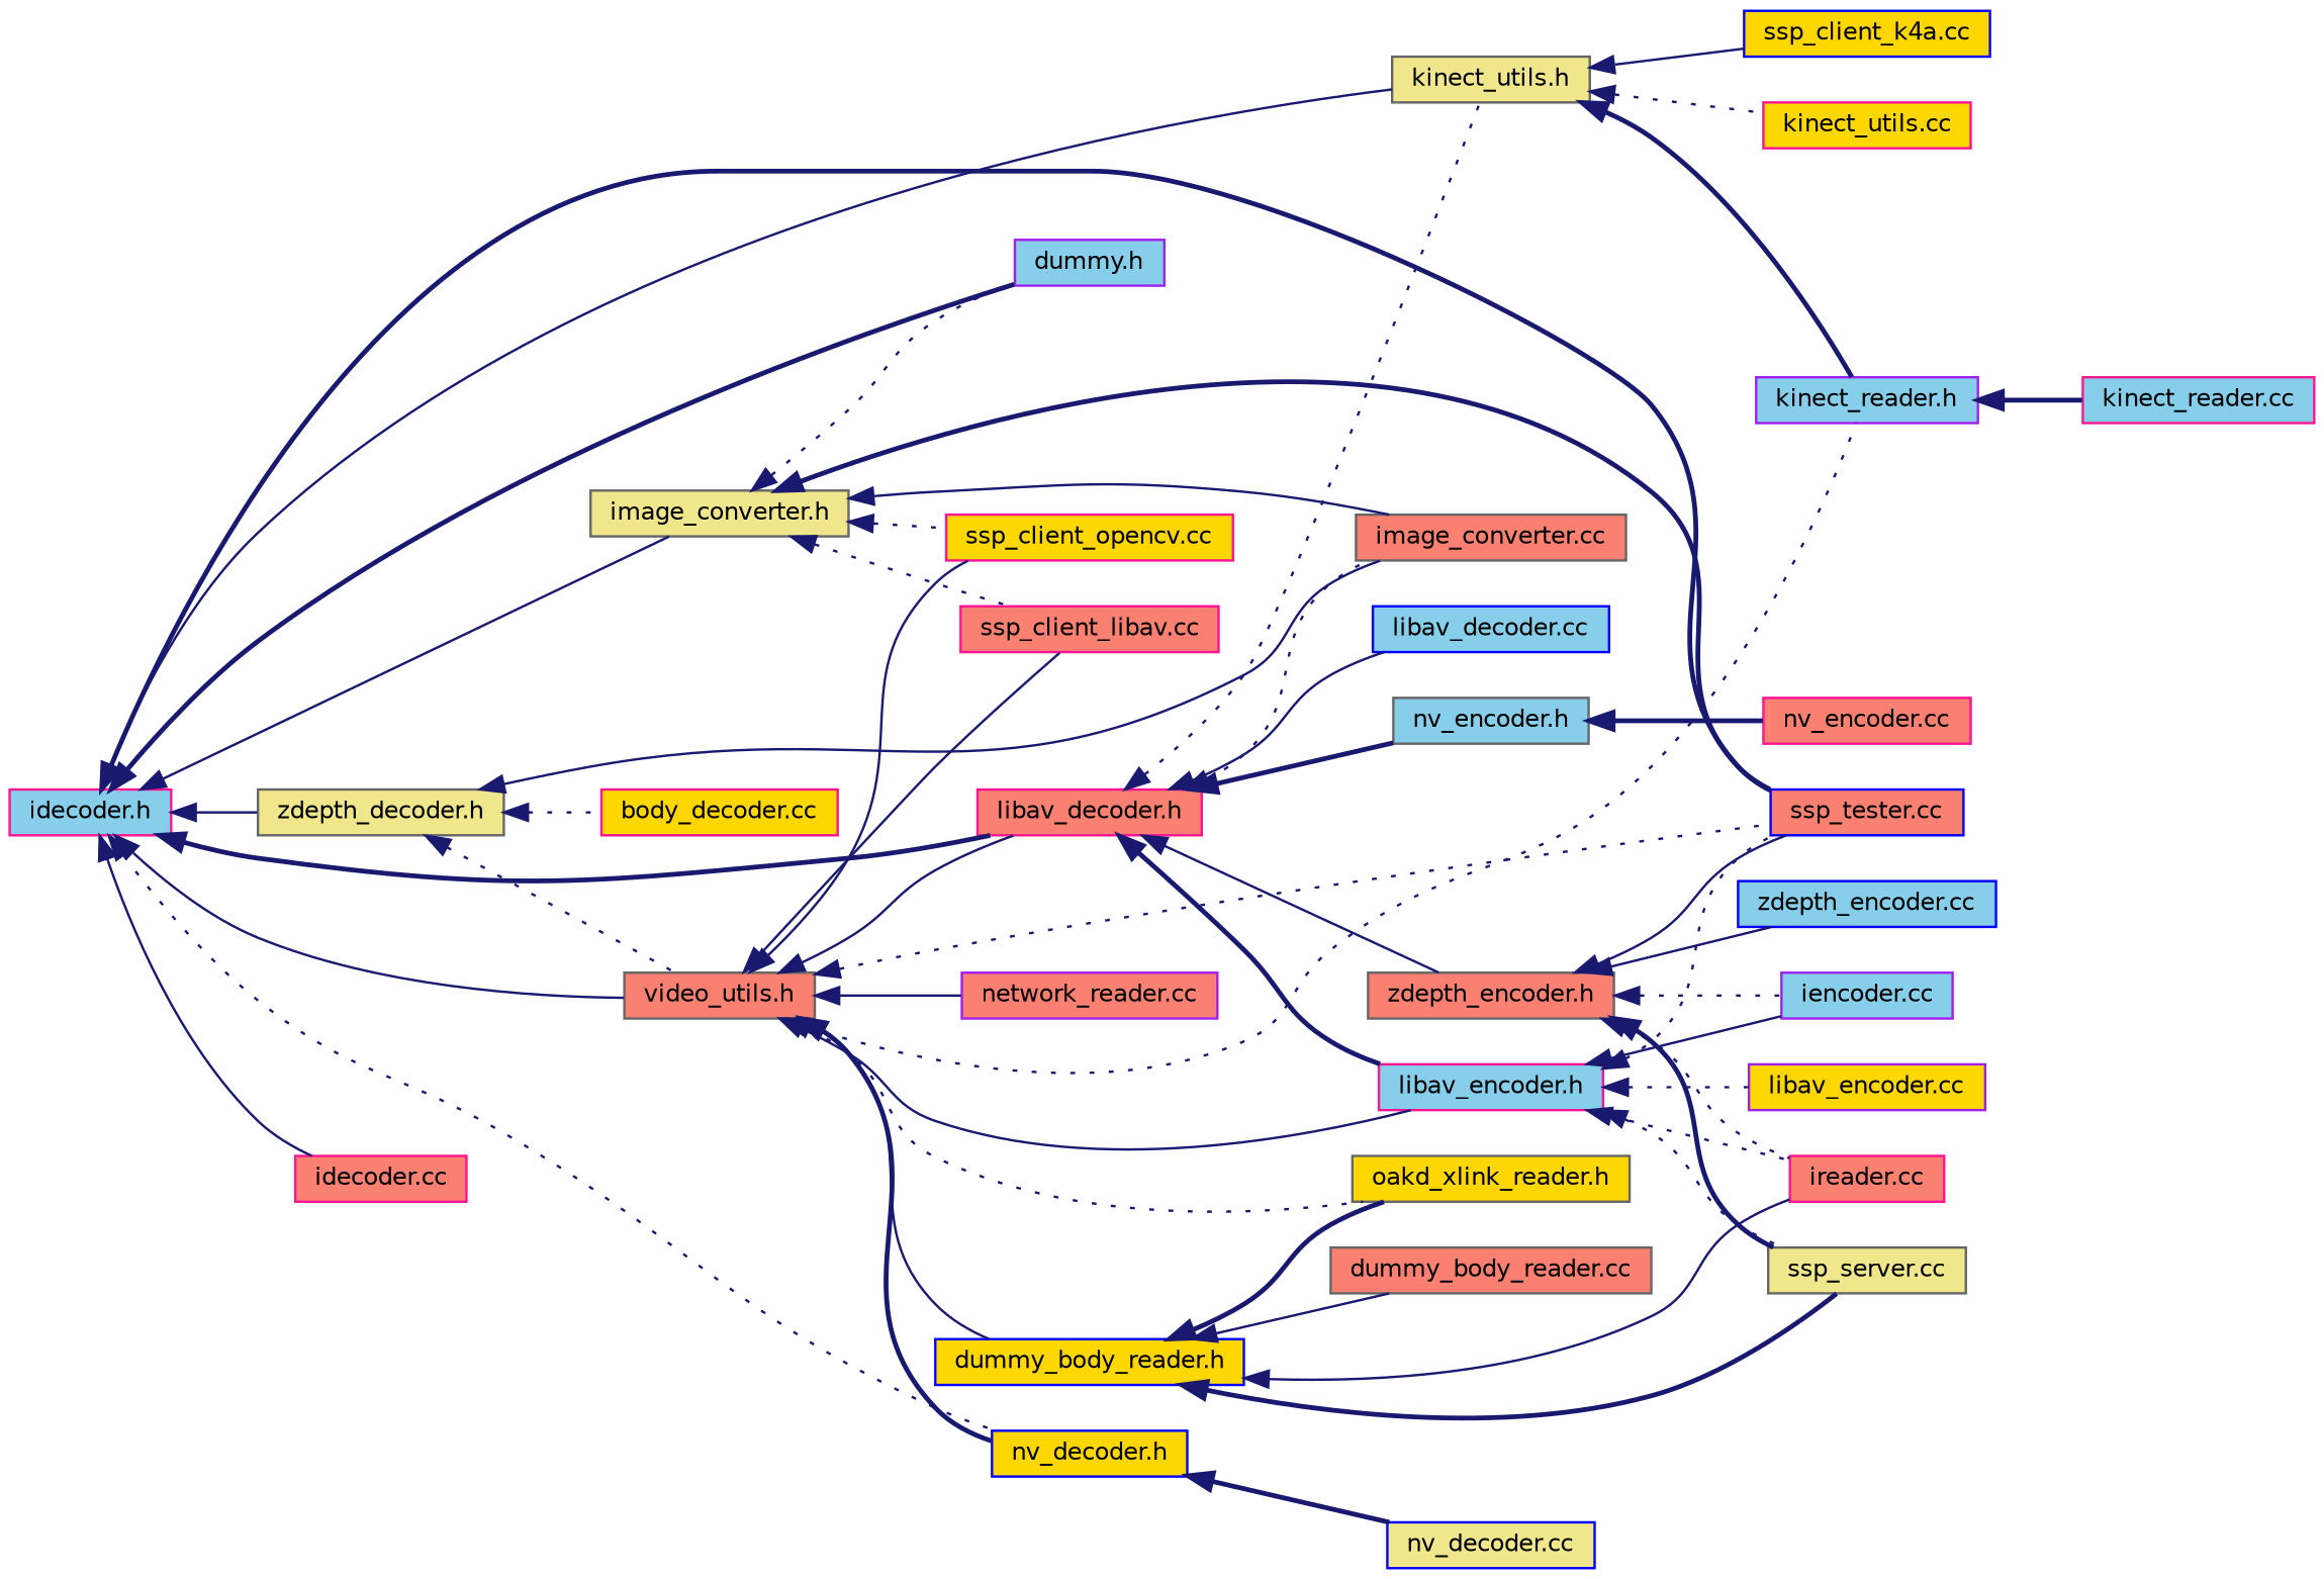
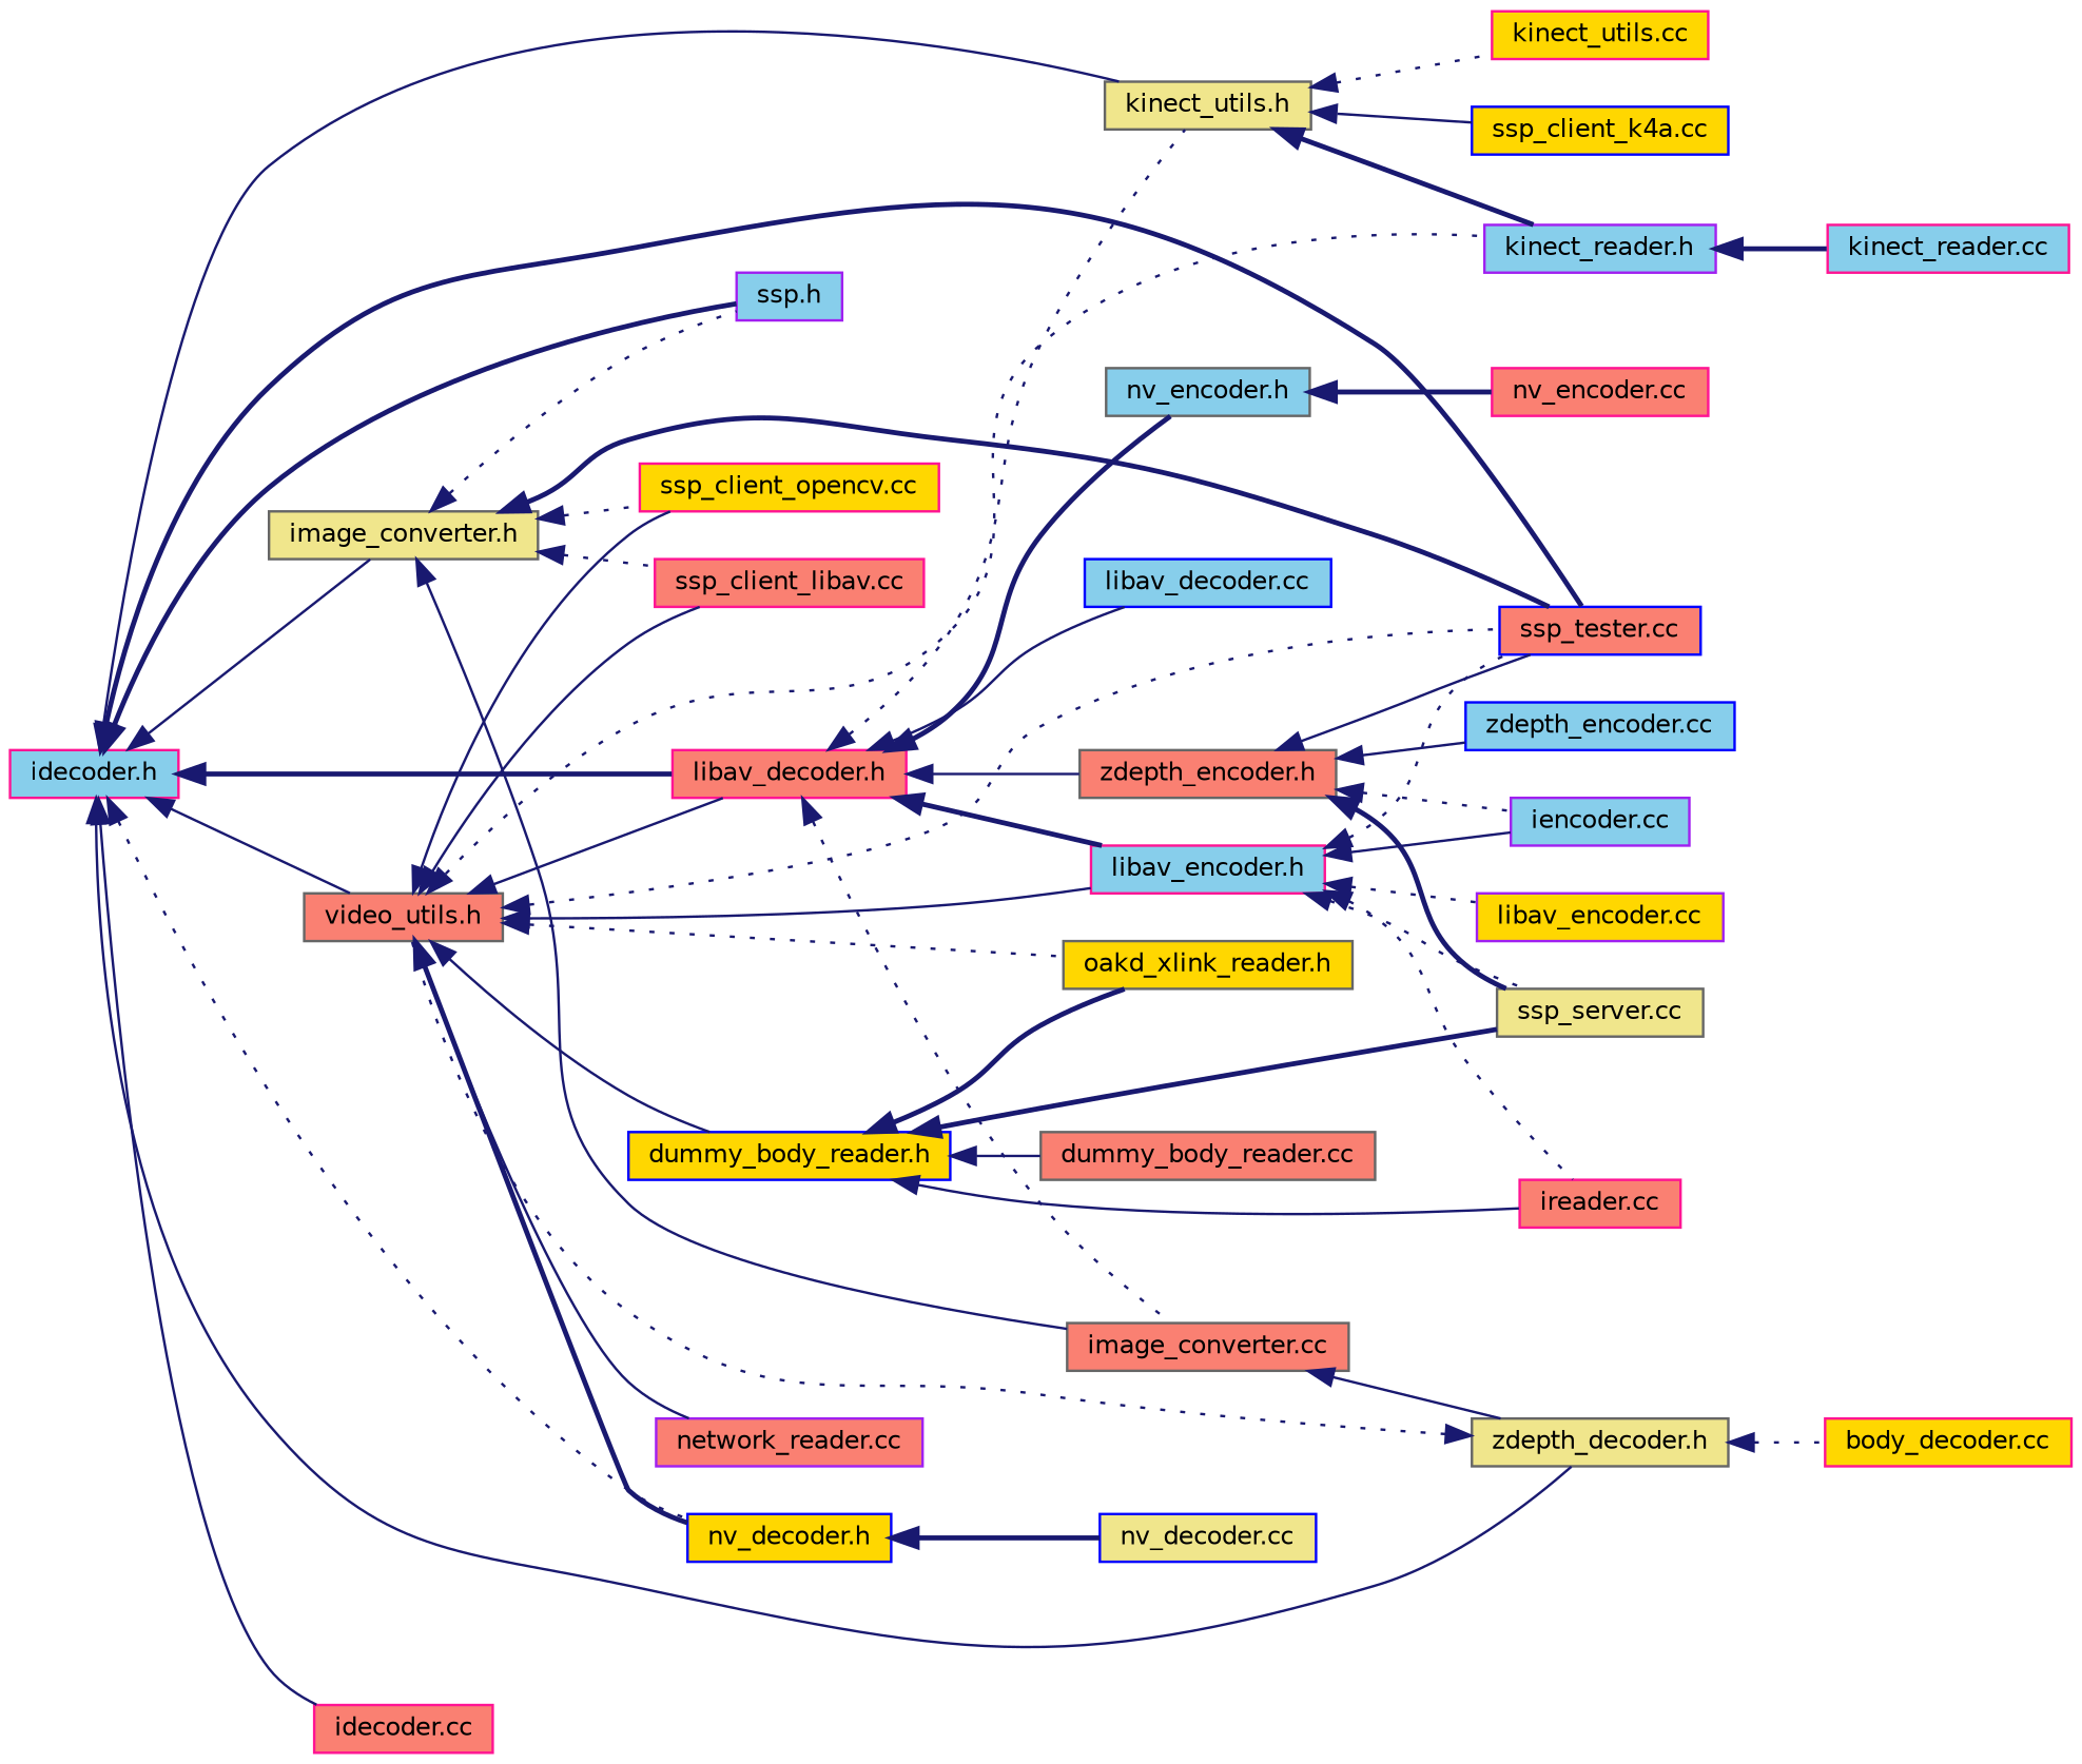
  digraph {
    rankdir=LR
    node [color=deeppink fillcolor=salmon fontname=Helvetica fontsize=10 shape=record style=filled]
    edge [color=midnightblue dir=back fontname=Helvetica fontsize=10 labelfontname=Helvetica labelfontsize=10 style=solid]
    n1 [fillcolor=skyblue fontcolor=black height=0.2 label="idecoder.h" width=0.4]
    n2 [color=gray40 height=0.2 label="video_utils.h" width=0.4]
    n3 [height=0.2 label="libav_decoder.h" width=0.4]
    n4 [color=gray40 fillcolor=khaki height=0.2 label="kinect_utils.h" width=0.4]
    n5 [color=blue height=0.2 label="ssp_tester.cc" width=0.4]
    n6 [color=blue fillcolor=gold height=0.2 label="nv_decoder.h" width=0.4]
    n7 [color=gray40 fillcolor=khaki height=0.2 label="zdepth_decoder.h" width=0.4]
    n8 [color=gray40 fillcolor=khaki height=0.2 label="image_converter.h" width=0.4]
-   n9 [color=purple fillcolor=skyblue height=0.2 label="dummy.h" width=0.4]
+   n9 [color=purple fillcolor=skyblue height=0.2 label="ssp.h" width=0.4]
    n10 [height=0.2 label="idecoder.cc" width=0.4]
    n11 [color=purple fillcolor=skyblue height=0.2 label="kinect_reader.h" width=0.4]
    n12 [fillcolor=skyblue height=0.2 label="libav_encoder.h" width=0.4]
    n13 [fillcolor=gold height=0.2 label="ssp_client_opencv.cc" width=0.4]
    n14 [height=0.2 label="ssp_client_libav.cc" width=0.4]
    n15 [color=blue fillcolor=gold height=0.2 label="dummy_body_reader.h" width=0.4]
    n16 [color=gray40 fillcolor=gold height=0.2 label="oakd_xlink_reader.h" width=0.4]
    n17 [color=purple height=0.2 label="network_reader.cc" width=0.4]
    n18 [color=blue fillcolor=skyblue height=0.2 label="libav_decoder.cc" width=0.4]
    n19 [color=gray40 height=0.2 label="zdepth_encoder.h" width=0.4]
    n20 [color=gray40 fillcolor=skyblue height=0.2 label="nv_encoder.h" width=0.4]
    n21 [color=gray40 height=0.2 label="image_converter.cc" width=0.4]
    n22 [color=blue fillcolor=gold height=0.2 label="ssp_client_k4a.cc" width=0.4]
    n23 [fillcolor=gold height=0.2 label="kinect_utils.cc" width=0.4]
    n24 [color=blue fillcolor=khaki height=0.2 label="nv_decoder.cc" width=0.4]
    n25 [fillcolor=gold height=0.2 label="body_decoder.cc" width=0.4]
    n26 [fillcolor=skyblue height=0.2 label="kinect_reader.cc" width=0.4]
    n27 [color=purple fillcolor=skyblue height=0.2 label="iencoder.cc" width=0.4]
    n28 [color=purple fillcolor=gold height=0.2 label="libav_encoder.cc" width=0.4]
    n29 [height=0.2 label="ireader.cc" width=0.4]
    n30 [color=gray40 fillcolor=khaki height=0.2 label="ssp_server.cc" width=0.4]
    n31 [color=gray40 height=0.2 label="dummy_body_reader.cc" width=0.4]
    n32 [color=blue fillcolor=skyblue height=0.2 label="zdepth_encoder.cc" width=0.4]
    n33 [height=0.2 label="nv_encoder.cc" width=0.4]
    n1 -> n2
    n1 -> n3 [style=bold]
    n1 -> n4
    n1 -> n5 [style=bold]
    n1 -> n6 [style=dotted]
    n1 -> n7
    n1 -> n8
    n1 -> n9 [style=bold]
    n1 -> n10
    n2 -> n3
    n2 -> n5 [style=dotted]
    n2 -> n6 [style=bold]
    n2 -> n11 [style=dotted]
    n2 -> n12
    n2 -> n13
    n2 -> n14
    n2 -> n15
    n2 -> n16 [style=dotted]
    n2 -> n17
    n3 -> n4 [style=dotted]
    n3 -> n12 [style=bold]
    n3 -> n18
    n3 -> n19
    n3 -> n20 [style=bold]
    n3 -> n21 [style=dotted]
    n4 -> n11 [style=bold]
    n4 -> n22
    n4 -> n23 [style=dotted]
    n6 -> n24 [style=bold]
    n7 -> n2 [style=dotted]
-   n7 -> n21
+   n21 -> n7
    n7 -> n25 [style=dotted]
    n8 -> n5 [style=bold]
    n8 -> n9 [style=dotted]
    n8 -> n13 [style=dotted]
    n8 -> n14 [style=dotted]
    n8 -> n21
    n11 -> n26 [style=bold]
    n12 -> n5 [style=dotted]
    n12 -> n27
    n12 -> n28 [style=dotted]
    n12 -> n29 [style=dotted]
    n12 -> n30 [style=dotted]
    n15 -> n16 [style=bold]
    n15 -> n29
    n15 -> n30 [style=bold]
    n15 -> n31
    n19 -> n5
    n19 -> n27 [style=dotted]
-   n19 -> n29 [style=dotted]
    n19 -> n30 [style=bold]
    n19 -> n32
    n20 -> n33 [style=bold]
  }
